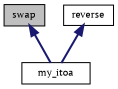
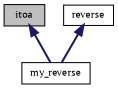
  digraph {
    fontname="PT Serif"
    rankdir=TB
    node [color=black fillcolor=white fontname="PT Serif" fontsize=10 shape=record style=filled]
    edge [color=midnightblue dir=back fontname="PT Serif" fontsize=10 labelfontname=Helvetica labelfontsize=10 style=bold]
-   n1 [fillcolor=grey75 fontcolor=black height=0.2 label=swap width=0.4]
-   n2 [height=0.2 label=my_itoa width=0.4]
+   n1 [fillcolor=grey75 fontcolor=black height=0.2 label=itoa width=0.4]
+   n2 [height=0.2 label=my_reverse width=0.4]
    n3 [height=0.2 label=reverse width=0.4]
    n1 -> n2
    n3 -> n2
  }
